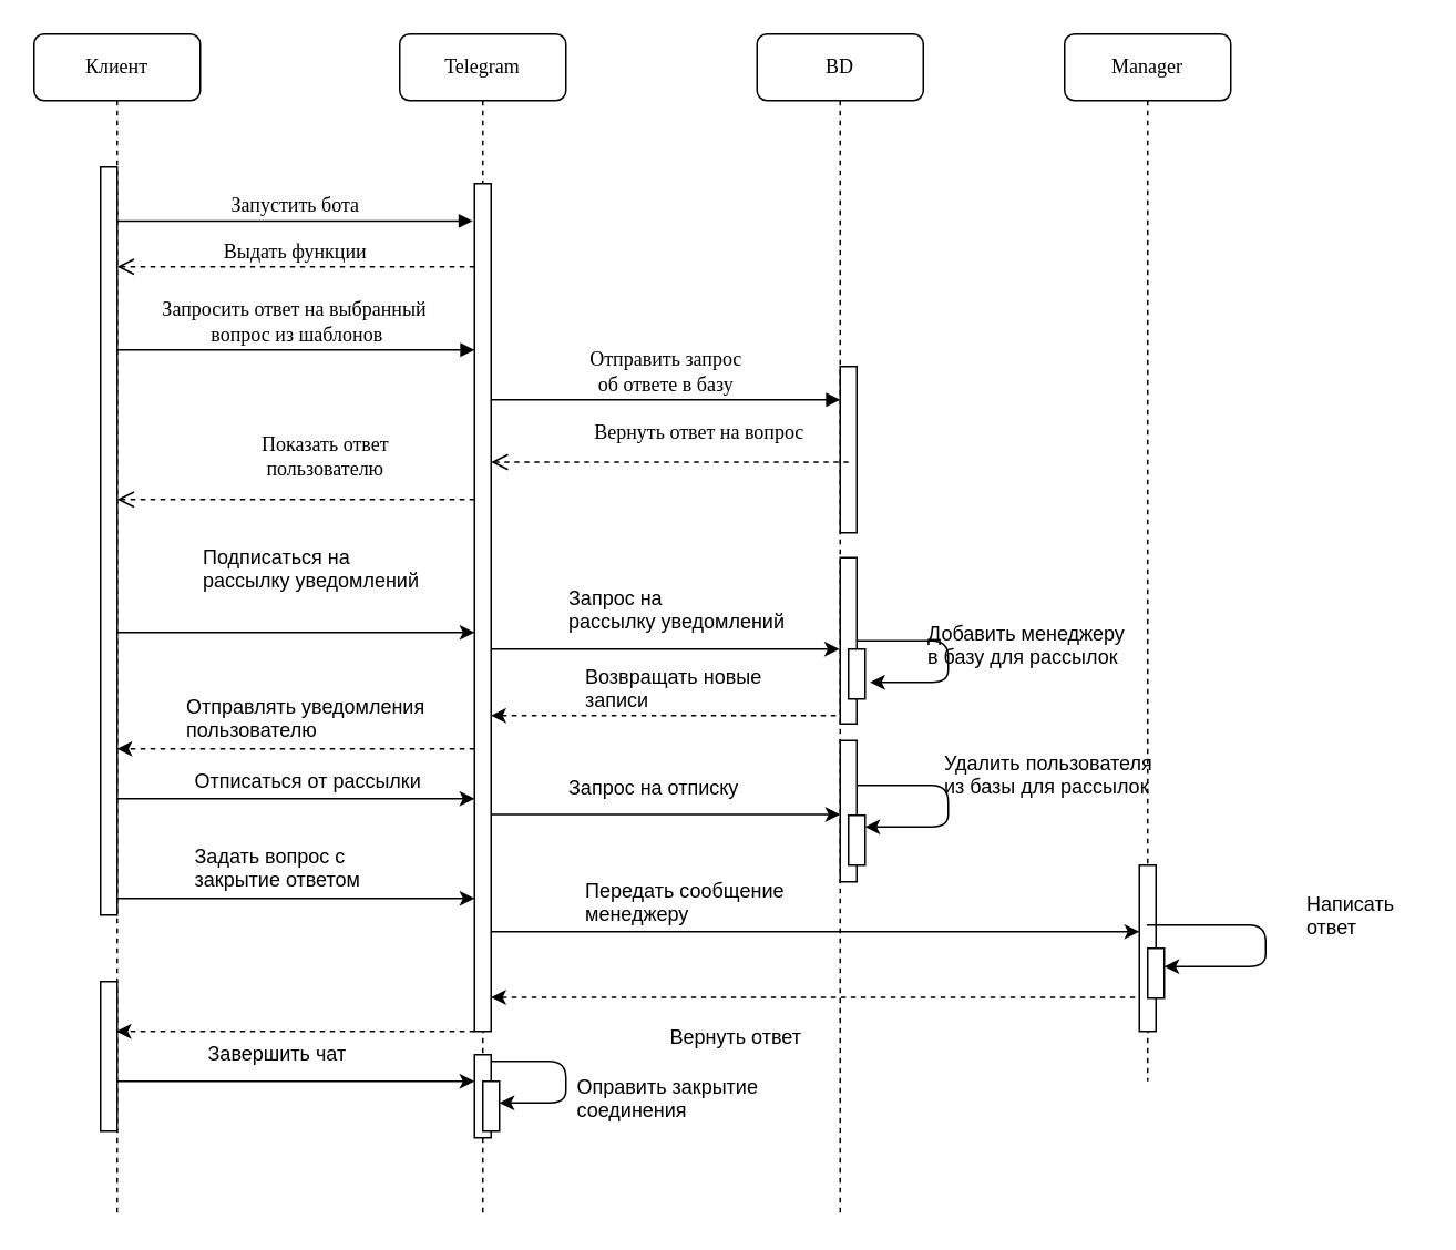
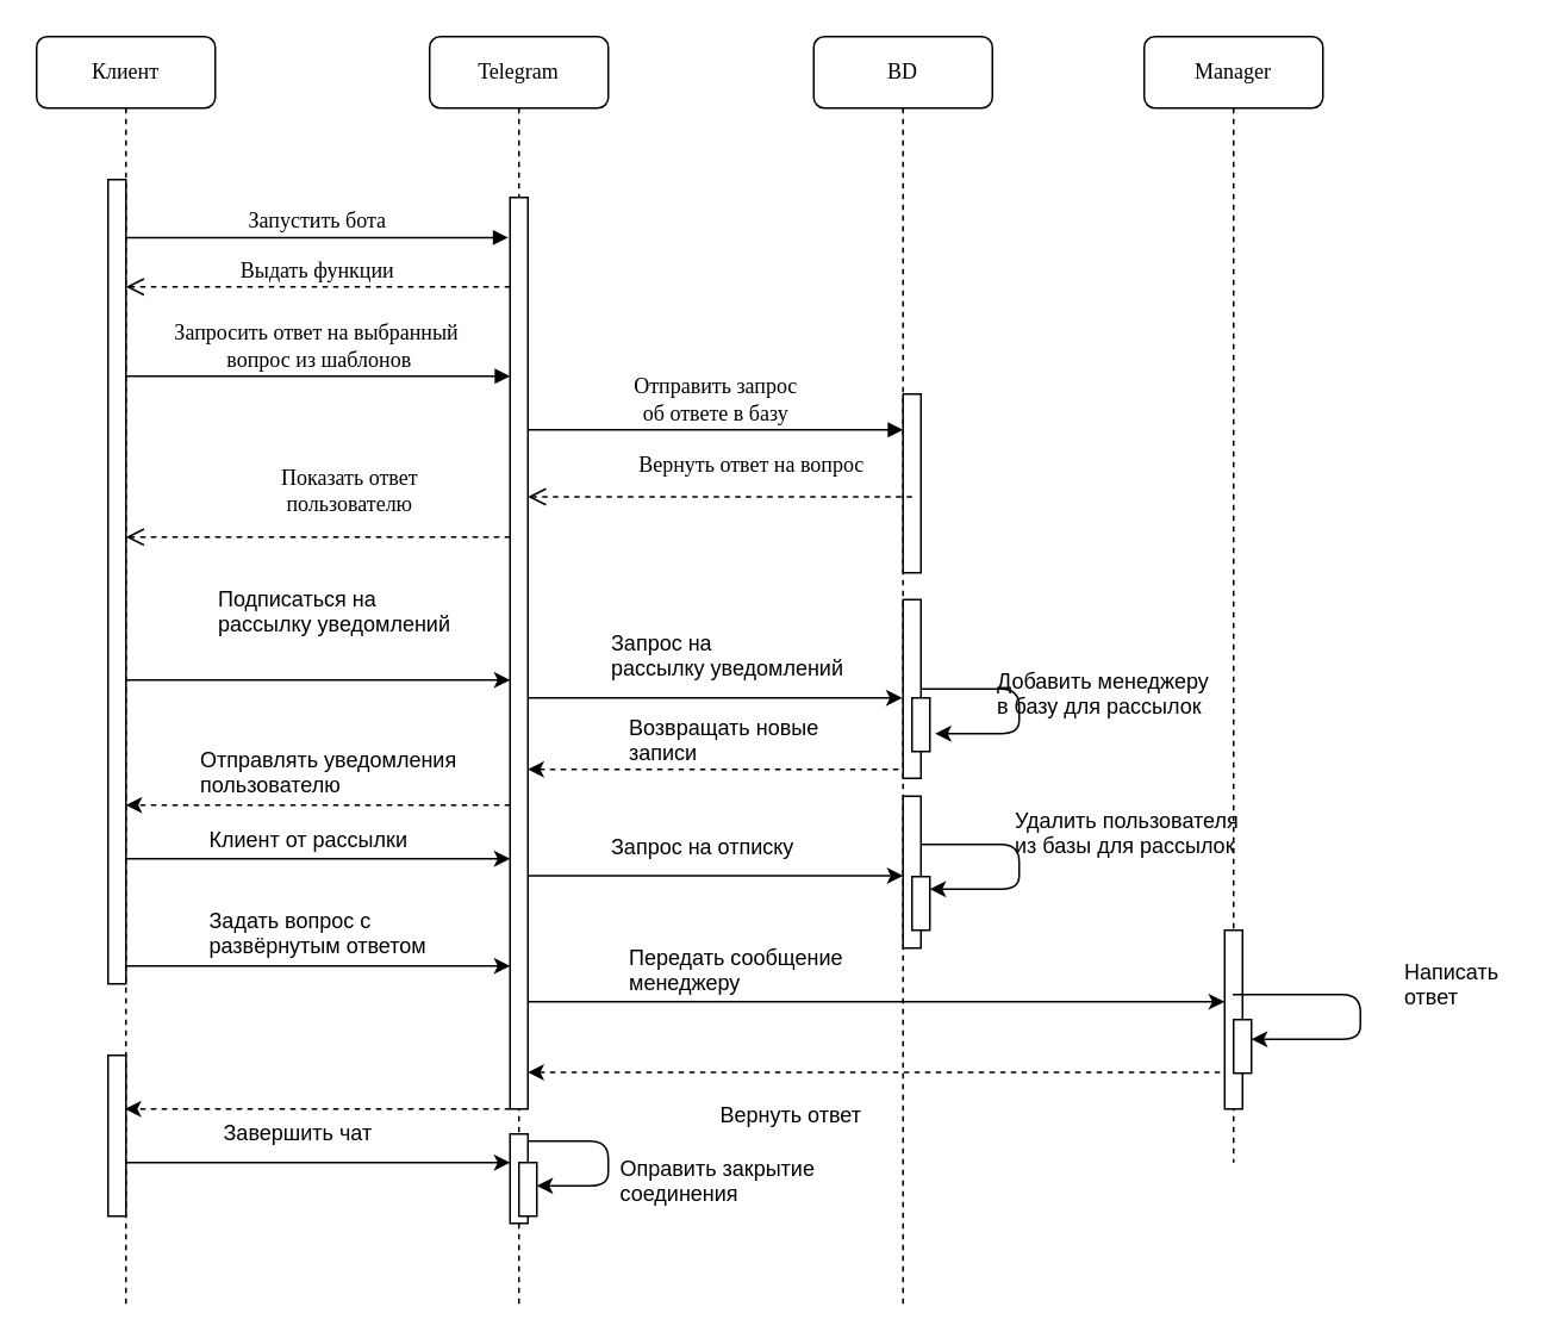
  <mxCell id="0" />
  <mxCell id="1" parent="0" />
  <mxCell id="2" value="Telegram" style="shape=umlLifeline;perimeter=lifelinePerimeter;whiteSpace=wrap;html=1;container=1;collapsible=0;recursiveResize=0;outlineConnect=0;rounded=1;shadow=0;comic=0;labelBackgroundColor=none;strokeColor=#000000;strokeWidth=1;fillColor=#FFFFFF;fontFamily=Verdana;fontSize=12;fontColor=#000000;align=center;" parent="1" vertex="1"><mxGeometry x="240" y="20" width="100" height="710" as="geometry" /></mxCell>
  <mxCell id="3" value="" style="html=1;points=[];perimeter=orthogonalPerimeter;rounded=0;shadow=0;comic=0;labelBackgroundColor=none;strokeColor=#000000;strokeWidth=1;fillColor=#FFFFFF;fontFamily=Verdana;fontSize=12;fontColor=#000000;align=center;" parent="2" vertex="1"><mxGeometry x="45" y="90" width="10" height="510" as="geometry" /></mxCell>
  <mxCell id="4" value="" style="html=1;points=[];perimeter=orthogonalPerimeter;rounded=0;shadow=0;comic=0;labelBackgroundColor=none;strokeColor=#000000;strokeWidth=1;fillColor=#FFFFFF;fontFamily=Verdana;fontSize=12;fontColor=#000000;align=center;" vertex="1" parent="2"><mxGeometry x="45" y="614" width="10" height="50" as="geometry" /></mxCell>
  <mxCell id="5" value="BD" style="shape=umlLifeline;perimeter=lifelinePerimeter;whiteSpace=wrap;html=1;container=1;collapsible=0;recursiveResize=0;outlineConnect=0;rounded=1;shadow=0;comic=0;labelBackgroundColor=none;strokeColor=#000000;strokeWidth=1;fillColor=#FFFFFF;fontFamily=Verdana;fontSize=12;fontColor=#000000;align=center;" parent="1" vertex="1"><mxGeometry x="455" y="20" width="100" height="710" as="geometry" /></mxCell>
  <mxCell id="6" value="" style="html=1;points=[];perimeter=orthogonalPerimeter;rounded=0;shadow=0;comic=0;labelBackgroundColor=none;strokeColor=#000000;strokeWidth=1;fillColor=#FFFFFF;fontFamily=Verdana;fontSize=12;fontColor=#000000;align=center;" vertex="1" parent="5"><mxGeometry x="50" y="315" width="10" height="100" as="geometry" /></mxCell>
  <mxCell id="7" value="" style="html=1;points=[];perimeter=orthogonalPerimeter;rounded=0;shadow=0;comic=0;labelBackgroundColor=none;strokeColor=#000000;strokeWidth=1;fillColor=#FFFFFF;fontFamily=Verdana;fontSize=12;fontColor=#000000;align=center;" vertex="1" parent="5"><mxGeometry x="55" y="370" width="10" height="30" as="geometry" /></mxCell>
  <mxCell id="8" value="" style="endArrow=classic;html=1;edgeStyle=orthogonalEdgeStyle;entryX=1.3;entryY=0.667;entryDx=0;entryDy=0;entryPerimeter=0;" edge="1" parent="5" source="6" target="7"><mxGeometry width="50" height="50" relative="1" as="geometry"><mxPoint x="-148" y="369" as="sourcePoint" /><mxPoint x="125" y="400" as="targetPoint" /><Array as="points"><mxPoint x="115" y="365" /><mxPoint x="115" y="390" /></Array></mxGeometry></mxCell>
  <mxCell id="9" value="" style="html=1;points=[];perimeter=orthogonalPerimeter;rounded=0;shadow=0;comic=0;labelBackgroundColor=none;strokeColor=#000000;strokeWidth=1;fillColor=#FFFFFF;fontFamily=Verdana;fontSize=12;fontColor=#000000;align=center;" vertex="1" parent="5"><mxGeometry x="50" y="425" width="10" height="85" as="geometry" /></mxCell>
  <mxCell id="10" value="Manager" style="shape=umlLifeline;perimeter=lifelinePerimeter;whiteSpace=wrap;html=1;container=1;collapsible=0;recursiveResize=0;outlineConnect=0;rounded=1;shadow=0;comic=0;labelBackgroundColor=none;strokeColor=#000000;strokeWidth=1;fillColor=#FFFFFF;fontFamily=Verdana;fontSize=12;fontColor=#000000;align=center;" parent="1" vertex="1"><mxGeometry x="640" y="20" width="100" height="630" as="geometry" /></mxCell>
  <mxCell id="11" value="" style="html=1;points=[];perimeter=orthogonalPerimeter;rounded=0;shadow=0;comic=0;labelBackgroundColor=none;strokeColor=#000000;strokeWidth=1;fillColor=#FFFFFF;fontFamily=Verdana;fontSize=12;fontColor=#000000;align=center;" vertex="1" parent="10"><mxGeometry x="45" y="500" width="10" height="100" as="geometry" /></mxCell>
  <mxCell id="12" value="" style="html=1;points=[];perimeter=orthogonalPerimeter;rounded=0;shadow=0;comic=0;labelBackgroundColor=none;strokeColor=#000000;strokeWidth=1;fillColor=#FFFFFF;fontFamily=Verdana;fontSize=12;fontColor=#000000;align=center;" vertex="1" parent="10"><mxGeometry x="50" y="550" width="10" height="30" as="geometry" /></mxCell>
  <mxCell id="13" value="" style="endArrow=classic;html=1;edgeStyle=orthogonalEdgeStyle;" edge="1" parent="10" source="10" target="12"><mxGeometry width="50" height="50" relative="1" as="geometry"><mxPoint x="66" y="536" as="sourcePoint" /><mxPoint x="74" y="561" as="targetPoint" /><Array as="points"><mxPoint x="121" y="536" /><mxPoint x="121" y="561" /></Array></mxGeometry></mxCell>
  <mxCell id="14" value="Клиент" style="shape=umlLifeline;perimeter=lifelinePerimeter;whiteSpace=wrap;html=1;container=1;collapsible=0;recursiveResize=0;outlineConnect=0;rounded=1;shadow=0;comic=0;labelBackgroundColor=none;strokeColor=#000000;strokeWidth=1;fillColor=#FFFFFF;fontFamily=Verdana;fontSize=12;fontColor=#000000;align=center;" parent="1" vertex="1"><mxGeometry x="20" y="20" width="100" height="710" as="geometry" /></mxCell>
  <mxCell id="15" value="" style="html=1;points=[];perimeter=orthogonalPerimeter;rounded=0;shadow=0;comic=0;labelBackgroundColor=none;strokeColor=#000000;strokeWidth=1;fillColor=#FFFFFF;fontFamily=Verdana;fontSize=12;fontColor=#000000;align=center;" parent="14" vertex="1"><mxGeometry x="40" y="80" width="10" height="450" as="geometry" /></mxCell>
  <mxCell id="16" value="" style="html=1;points=[];perimeter=orthogonalPerimeter;rounded=0;shadow=0;comic=0;labelBackgroundColor=none;strokeColor=#000000;strokeWidth=1;fillColor=#FFFFFF;fontFamily=Verdana;fontSize=12;fontColor=#000000;align=center;" vertex="1" parent="14"><mxGeometry x="40" y="570" width="10" height="90" as="geometry" /></mxCell>
  <mxCell id="17" value="" style="html=1;points=[];perimeter=orthogonalPerimeter;rounded=0;shadow=0;comic=0;labelBackgroundColor=none;strokeColor=#000000;strokeWidth=1;fillColor=#FFFFFF;fontFamily=Verdana;fontSize=12;fontColor=#000000;align=center;" parent="1" vertex="1"><mxGeometry x="505" y="220" width="10" height="100" as="geometry" /></mxCell>
  <mxCell id="18" value="Отправить запрос &lt;br&gt;об ответе в базу" style="html=1;verticalAlign=bottom;endArrow=block;labelBackgroundColor=none;fontFamily=Verdana;fontSize=12;edgeStyle=elbowEdgeStyle;elbow=vertical;" parent="1" source="3" target="17" edge="1"><mxGeometry relative="1" as="geometry"><mxPoint x="430" y="160" as="sourcePoint" /><Array as="points"><mxPoint x="380" y="240" /></Array></mxGeometry></mxCell>
  <mxCell id="19" value="Запустить бота" style="html=1;verticalAlign=bottom;endArrow=block;labelBackgroundColor=none;fontFamily=Verdana;fontSize=12;elbow=vertical;entryX=-0.1;entryY=0.044;entryDx=0;entryDy=0;entryPerimeter=0;" parent="1" source="15" target="3" edge="1"><mxGeometry relative="1" as="geometry"><mxPoint x="140" y="130" as="sourcePoint" /><mxPoint x="280" y="130" as="targetPoint" /></mxGeometry></mxCell>
  <mxCell id="20" value="Выдать функции" style="html=1;verticalAlign=bottom;endArrow=open;dashed=1;endSize=8;labelBackgroundColor=none;fontFamily=Verdana;fontSize=12;elbow=vertical;" edge="1" parent="1" source="3" target="15"><mxGeometry relative="1" as="geometry"><mxPoint x="525" y="210" as="targetPoint" /><Array as="points"><mxPoint x="110" y="160" /></Array><mxPoint x="270" y="176" as="sourcePoint" /></mxGeometry></mxCell>
  <mxCell id="21" value="Запросить ответ на выбранный&amp;nbsp;&lt;br&gt;вопрос из шаблонов" style="html=1;verticalAlign=bottom;endArrow=block;labelBackgroundColor=none;fontFamily=Verdana;fontSize=12;elbow=vertical;" edge="1" parent="1" source="15" target="3"><mxGeometry relative="1" as="geometry"><mxPoint x="90" y="226" as="sourcePoint" /><mxPoint x="270" y="226" as="targetPoint" /><Array as="points"><mxPoint x="190" y="210" /></Array></mxGeometry></mxCell>
  <mxCell id="22" value="Вернуть ответ на вопрос" style="html=1;verticalAlign=bottom;endArrow=open;dashed=1;endSize=8;labelBackgroundColor=none;fontFamily=Verdana;fontSize=12;elbow=vertical;exitX=0.5;exitY=0.575;exitDx=0;exitDy=0;exitPerimeter=0;" edge="1" parent="1" source="17" target="3"><mxGeometry x="-0.167" y="-9" relative="1" as="geometry"><mxPoint x="290" y="260" as="targetPoint" /><mxPoint x="500" y="289" as="sourcePoint" /><mxPoint as="offset" /></mxGeometry></mxCell>
  <mxCell id="23" value="Показать ответ &lt;br&gt;пользователю" style="html=1;verticalAlign=bottom;endArrow=open;dashed=1;endSize=8;labelBackgroundColor=none;fontFamily=Verdana;fontSize=12;elbow=vertical;" edge="1" parent="1" source="3" target="15"><mxGeometry x="-0.167" y="-9" relative="1" as="geometry"><mxPoint x="90" y="316" as="targetPoint" /><mxPoint x="270" y="321" as="sourcePoint" /><mxPoint as="offset" /><Array as="points"><mxPoint x="190" y="300" /></Array></mxGeometry></mxCell>
  <mxCell id="24" value="" style="endArrow=classic;html=1;" edge="1" parent="1" source="15" target="3"><mxGeometry width="50" height="50" relative="1" as="geometry"><mxPoint x="190" y="440" as="sourcePoint" /><mxPoint x="270" y="379" as="targetPoint" /><Array as="points"><mxPoint x="180" y="380" /></Array></mxGeometry></mxCell>
  <mxCell id="25" value="Подписаться на&amp;nbsp;&lt;br&gt;рассылку уведомлений&lt;br&gt;" style="text;html=1;resizable=0;points=[];autosize=1;align=left;verticalAlign=top;spacingTop=-4;" vertex="1" parent="1"><mxGeometry x="120" y="325" width="150" height="30" as="geometry" /></mxCell>
  <mxCell id="26" value="" style="endArrow=classic;html=1;" edge="1" parent="1" source="3" target="5"><mxGeometry width="50" height="50" relative="1" as="geometry"><mxPoint x="310" y="403" as="sourcePoint" /><mxPoint x="420" y="360" as="targetPoint" /><Array as="points"><mxPoint x="400" y="390" /></Array></mxGeometry></mxCell>
  <mxCell id="27" value="Запрос на&amp;nbsp;&lt;br&gt;рассылку уведомлений&lt;br&gt;" style="text;html=1;resizable=0;points=[];autosize=1;align=left;verticalAlign=top;spacingTop=-4;" vertex="1" parent="1"><mxGeometry x="340" y="350" width="150" height="30" as="geometry" /></mxCell>
  <mxCell id="28" value="" style="endArrow=none;dashed=1;html=1;startArrow=classic;startFill=1;" edge="1" parent="1" source="3" target="5"><mxGeometry width="50" height="50" relative="1" as="geometry"><mxPoint x="330" y="480" as="sourcePoint" /><mxPoint x="380" y="430" as="targetPoint" /><Array as="points"><mxPoint x="400" y="430" /></Array></mxGeometry></mxCell>
  <mxCell id="29" value="Возвращать новые &lt;br&gt;записи" style="text;html=1;resizable=0;points=[];autosize=1;align=left;verticalAlign=top;spacingTop=-4;" vertex="1" parent="1"><mxGeometry x="350" y="397" width="120" height="30" as="geometry" /></mxCell>
  <mxCell id="30" value="Добавить менеджеру&amp;nbsp;&lt;br&gt;в базу для рассылок&lt;br&gt;" style="text;html=1;resizable=0;points=[];autosize=1;align=left;verticalAlign=top;spacingTop=-4;" vertex="1" parent="1"><mxGeometry x="556" y="371" width="150" height="30" as="geometry" /></mxCell>
  <mxCell id="31" value="" style="endArrow=classic;html=1;dashed=1;" edge="1" parent="1" source="3" target="15"><mxGeometry width="50" height="50" relative="1" as="geometry"><mxPoint x="200" y="470" as="sourcePoint" /><mxPoint x="250" y="420" as="targetPoint" /><Array as="points"><mxPoint x="190" y="450" /></Array></mxGeometry></mxCell>
  <mxCell id="32" value="Отправлять уведомления&lt;br&gt;пользователю&lt;br&gt;" style="text;html=1;resizable=0;points=[];autosize=1;align=left;verticalAlign=top;spacingTop=-4;" vertex="1" parent="1"><mxGeometry x="110" y="415" width="160" height="30" as="geometry" /></mxCell>
  <mxCell id="33" value="" style="endArrow=classic;html=1;" edge="1" parent="1" source="14" target="3"><mxGeometry width="50" height="50" relative="1" as="geometry"><mxPoint x="80" y="480" as="sourcePoint" /><mxPoint x="280" y="490" as="targetPoint" /><Array as="points"><mxPoint x="185" y="480" /></Array></mxGeometry></mxCell>
- <mxCell id="34" value="Отписаться от рассылки" style="text;html=1;resizable=0;points=[];autosize=1;align=left;verticalAlign=top;spacingTop=-4;" vertex="1" parent="1"><mxGeometry x="115" y="460" width="150" height="20" as="geometry" /></mxCell>
+ <mxCell id="34" value="Клиент от рассылки" style="text;html=1;resizable=0;points=[];autosize=1;align=left;verticalAlign=top;spacingTop=-4;" vertex="1" parent="1"><mxGeometry x="115" y="460" width="150" height="20" as="geometry" /></mxCell>
  <mxCell id="35" value="" style="endArrow=classic;html=1;" edge="1" parent="1" source="3" target="9"><mxGeometry width="50" height="50" relative="1" as="geometry"><mxPoint x="310" y="490" as="sourcePoint" /><mxPoint x="490" y="490" as="targetPoint" /><Array as="points"><mxPoint x="415" y="489.5" /></Array></mxGeometry></mxCell>
  <mxCell id="36" value="Запрос на отписку" style="text;html=1;resizable=0;points=[];autosize=1;align=left;verticalAlign=top;spacingTop=-4;" vertex="1" parent="1"><mxGeometry x="340" y="464" width="120" height="20" as="geometry" /></mxCell>
  <mxCell id="37" value="" style="html=1;points=[];perimeter=orthogonalPerimeter;rounded=0;shadow=0;comic=0;labelBackgroundColor=none;strokeColor=#000000;strokeWidth=1;fillColor=#FFFFFF;fontFamily=Verdana;fontSize=12;fontColor=#000000;align=center;" vertex="1" parent="1"><mxGeometry x="510" y="490" width="10" height="30" as="geometry" /></mxCell>
  <mxCell id="38" value="" style="endArrow=classic;html=1;edgeStyle=orthogonalEdgeStyle;" edge="1" parent="1" source="9" target="37"><mxGeometry width="50" height="50" relative="1" as="geometry"><mxPoint x="515" y="472" as="sourcePoint" /><mxPoint x="523" y="496.5" as="targetPoint" /><Array as="points"><mxPoint x="570" y="472" /><mxPoint x="570" y="497" /></Array></mxGeometry></mxCell>
  <mxCell id="39" value="Удалить пользователя&lt;br&gt;из базы для рассылок&lt;br&gt;" style="text;html=1;resizable=0;points=[];autosize=1;align=left;verticalAlign=top;spacingTop=-4;" vertex="1" parent="1"><mxGeometry x="566" y="449" width="140" height="30" as="geometry" /></mxCell>
  <mxCell id="40" value="" style="endArrow=classic;html=1;" edge="1" parent="1" source="14" target="3"><mxGeometry width="50" height="50" relative="1" as="geometry"><mxPoint x="90" y="540" as="sourcePoint" /><mxPoint x="280" y="540" as="targetPoint" /><Array as="points"><mxPoint x="180" y="540" /></Array></mxGeometry></mxCell>
- <mxCell id="41" value="Задать вопрос с&amp;nbsp;&lt;br&gt;закрытие ответом&lt;br&gt;" style="text;html=1;resizable=0;points=[];autosize=1;align=left;verticalAlign=top;spacingTop=-4;" vertex="1" parent="1"><mxGeometry x="115" y="505" width="140" height="30" as="geometry" /></mxCell>
+ <mxCell id="41" value="Задать вопрос с&amp;nbsp;&lt;br&gt;развёрнутым ответом&lt;br&gt;" style="text;html=1;resizable=0;points=[];autosize=1;align=left;verticalAlign=top;spacingTop=-4;" vertex="1" parent="1"><mxGeometry x="115" y="505" width="140" height="30" as="geometry" /></mxCell>
  <mxCell id="42" value="" style="endArrow=classic;html=1;" edge="1" parent="1" source="3" target="11"><mxGeometry width="50" height="50" relative="1" as="geometry"><mxPoint x="390" y="610" as="sourcePoint" /><mxPoint x="440" y="560" as="targetPoint" /><Array as="points"><mxPoint x="490" y="560" /></Array></mxGeometry></mxCell>
  <mxCell id="43" value="Передать сообщение&lt;br&gt;менеджеру&lt;br&gt;" style="text;html=1;resizable=0;points=[];autosize=1;align=left;verticalAlign=top;spacingTop=-4;" vertex="1" parent="1"><mxGeometry x="350" y="526" width="140" height="30" as="geometry" /></mxCell>
  <mxCell id="44" value="Написать&lt;br&gt;ответ&lt;br&gt;" style="text;html=1;resizable=0;points=[];autosize=1;align=left;verticalAlign=top;spacingTop=-4;" vertex="1" parent="1"><mxGeometry x="784" y="534" width="70" height="30" as="geometry" /></mxCell>
  <mxCell id="45" value="" style="endArrow=none;dashed=1;html=1;startArrow=classic;startFill=1;" edge="1" parent="1" source="3" target="11"><mxGeometry width="50" height="50" relative="1" as="geometry"><mxPoint x="451.5" y="599.5" as="sourcePoint" /><mxPoint x="661" y="599.5" as="targetPoint" /><Array as="points"><mxPoint x="556.5" y="599.5" /></Array></mxGeometry></mxCell>
  <mxCell id="46" value="Вернуть ответ" style="text;html=1;resizable=0;points=[];autosize=1;align=left;verticalAlign=top;spacingTop=-4;" vertex="1" parent="1"><mxGeometry x="401" y="614" width="90" height="20" as="geometry" /></mxCell>
  <mxCell id="47" value="" style="endArrow=classic;html=1;dashed=1;" edge="1" parent="1" source="3" target="14"><mxGeometry width="50" height="50" relative="1" as="geometry"><mxPoint x="80" y="570" as="sourcePoint" /><mxPoint x="290" y="570" as="targetPoint" /><Array as="points"><mxPoint x="185" y="620" /></Array></mxGeometry></mxCell>
  <mxCell id="48" value="" style="endArrow=classic;html=1;" edge="1" parent="1" source="14" target="4"><mxGeometry width="50" height="50" relative="1" as="geometry"><mxPoint x="170" y="720" as="sourcePoint" /><mxPoint x="270" y="672" as="targetPoint" /><Array as="points"><mxPoint x="180" y="650" /></Array></mxGeometry></mxCell>
  <mxCell id="49" value="Завершить чат" style="text;html=1;resizable=0;points=[];autosize=1;align=left;verticalAlign=top;spacingTop=-4;" vertex="1" parent="1"><mxGeometry x="123" y="624" width="100" height="20" as="geometry" /></mxCell>
  <mxCell id="50" value="" style="endArrow=classic;html=1;edgeStyle=orthogonalEdgeStyle;" edge="1" parent="1" source="4" target="51"><mxGeometry width="50" height="50" relative="1" as="geometry"><mxPoint x="312.5" y="637.5" as="sourcePoint" /><mxPoint x="320.5" y="662.5" as="targetPoint" /><Array as="points"><mxPoint x="340" y="638" /><mxPoint x="340" y="663" /></Array></mxGeometry></mxCell>
  <mxCell id="51" value="" style="html=1;points=[];perimeter=orthogonalPerimeter;rounded=0;shadow=0;comic=0;labelBackgroundColor=none;strokeColor=#000000;strokeWidth=1;fillColor=#FFFFFF;fontFamily=Verdana;fontSize=12;fontColor=#000000;align=center;" vertex="1" parent="1"><mxGeometry x="290" y="650" width="10" height="30" as="geometry" /></mxCell>
  <mxCell id="52" value="Оправить закрытие&amp;nbsp;&lt;br&gt;соединения&lt;br&gt;" style="text;html=1;resizable=0;points=[];autosize=1;align=left;verticalAlign=top;spacingTop=-4;" vertex="1" parent="1"><mxGeometry x="345" y="644" width="130" height="30" as="geometry" /></mxCell>
